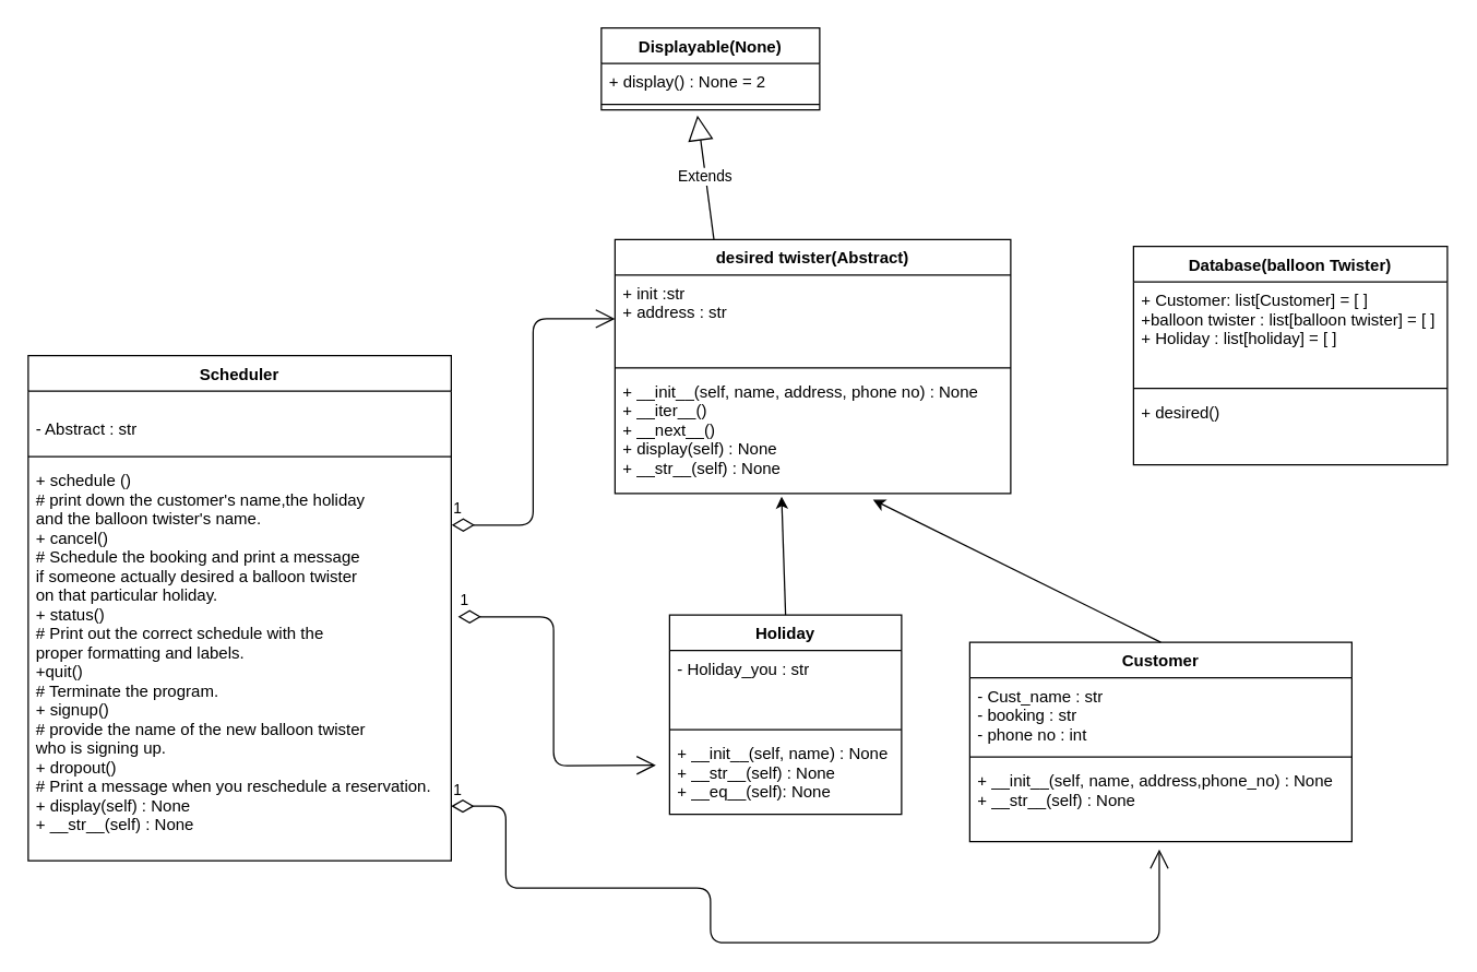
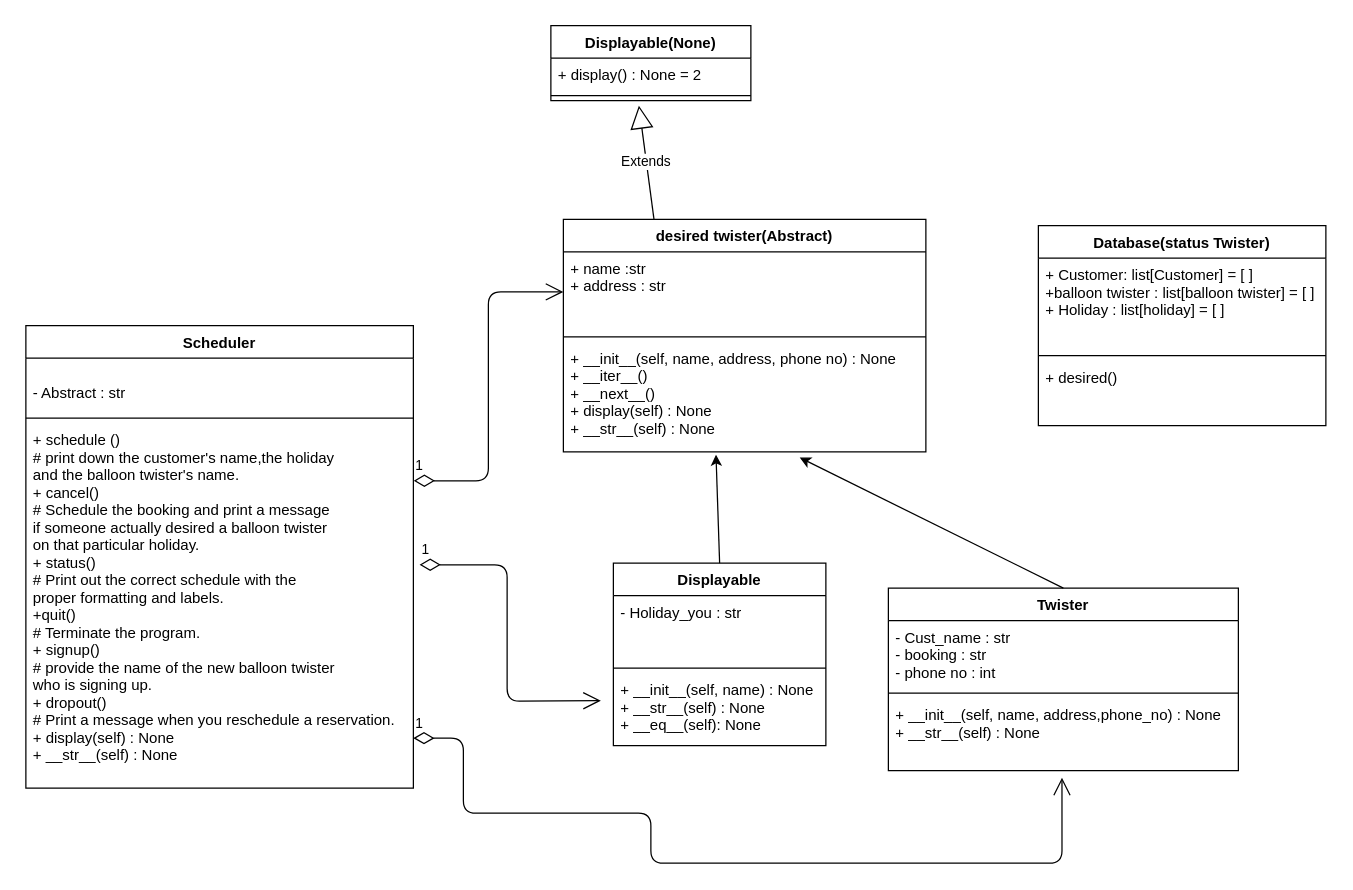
  <mxCell id="0" />
  <mxCell id="1" parent="0" />
- <mxCell id="2" value="Database(balloon Twister)" style="swimlane;fontStyle=1;align=center;verticalAlign=top;childLayout=stackLayout;horizontal=1;startSize=26;horizontalStack=0;resizeParent=1;resizeParentMax=0;resizeLast=0;collapsible=1;marginBottom=0;" parent="1" vertex="1"><mxGeometry x="830" y="180" width="230" height="160" as="geometry" /></mxCell>
+ <mxCell id="2" value="Database(status Twister)" style="swimlane;fontStyle=1;align=center;verticalAlign=top;childLayout=stackLayout;horizontal=1;startSize=26;horizontalStack=0;resizeParent=1;resizeParentMax=0;resizeLast=0;collapsible=1;marginBottom=0;" parent="1" vertex="1"><mxGeometry x="830" y="180" width="230" height="160" as="geometry" /></mxCell>
  <mxCell id="3" value="+ Customer: list[Customer] = [ ]&#10;+balloon twister : list[balloon twister] = [ ]&#10;+ Holiday : list[holiday] = [ ]&#10;" style="text;strokeColor=none;fillColor=none;align=left;verticalAlign=top;spacingLeft=4;spacingRight=4;overflow=hidden;rotatable=0;points=[[0,0.5],[1,0.5]];portConstraint=eastwest;" parent="2" vertex="1"><mxGeometry y="26" width="230" height="74" as="geometry" /></mxCell>
  <mxCell id="4" value="" style="line;strokeWidth=1;fillColor=none;align=left;verticalAlign=middle;spacingTop=-1;spacingLeft=3;spacingRight=3;rotatable=0;labelPosition=right;points=[];portConstraint=eastwest;" parent="2" vertex="1"><mxGeometry y="100" width="230" height="8" as="geometry" /></mxCell>
  <mxCell id="5" value="+ desired()&#10;" style="text;strokeColor=none;fillColor=none;align=left;verticalAlign=top;spacingLeft=4;spacingRight=4;overflow=hidden;rotatable=0;points=[[0,0.5],[1,0.5]];portConstraint=eastwest;" parent="2" vertex="1"><mxGeometry y="108" width="230" height="52" as="geometry" /></mxCell>
  <mxCell id="6" value="Displayable(None)" style="swimlane;fontStyle=1;align=center;verticalAlign=top;childLayout=stackLayout;horizontal=1;startSize=26;horizontalStack=0;resizeParent=1;resizeParentMax=0;resizeLast=0;collapsible=1;marginBottom=0;" parent="1" vertex="1"><mxGeometry x="440" y="20" width="160" height="60" as="geometry" /></mxCell>
  <mxCell id="7" value="+ display() : None = 2" style="text;strokeColor=none;fillColor=none;align=left;verticalAlign=top;spacingLeft=4;spacingRight=4;overflow=hidden;rotatable=0;points=[[0,0.5],[1,0.5]];portConstraint=eastwest;" parent="6" vertex="1"><mxGeometry y="26" width="160" height="26" as="geometry" /></mxCell>
  <mxCell id="8" value="" style="line;strokeWidth=1;fillColor=none;align=left;verticalAlign=middle;spacingTop=-1;spacingLeft=3;spacingRight=3;rotatable=0;labelPosition=right;points=[];portConstraint=eastwest;" parent="6" vertex="1"><mxGeometry y="52" width="160" height="8" as="geometry" /></mxCell>
- <mxCell id="9" value="Holiday" style="swimlane;fontStyle=1;align=center;verticalAlign=top;childLayout=stackLayout;horizontal=1;startSize=26;horizontalStack=0;resizeParent=1;resizeParentMax=0;resizeLast=0;collapsible=1;marginBottom=0;" parent="1" vertex="1"><mxGeometry x="490" y="450" width="170" height="146" as="geometry" /></mxCell>
+ <mxCell id="9" value="Displayable" style="swimlane;fontStyle=1;align=center;verticalAlign=top;childLayout=stackLayout;horizontal=1;startSize=26;horizontalStack=0;resizeParent=1;resizeParentMax=0;resizeLast=0;collapsible=1;marginBottom=0;" parent="1" vertex="1"><mxGeometry x="490" y="450" width="170" height="146" as="geometry" /></mxCell>
  <mxCell id="10" value="- Holiday_you : str" style="text;strokeColor=none;fillColor=none;align=left;verticalAlign=top;spacingLeft=4;spacingRight=4;overflow=hidden;rotatable=0;points=[[0,0.5],[1,0.5]];portConstraint=eastwest;" parent="9" vertex="1"><mxGeometry y="26" width="170" height="54" as="geometry" /></mxCell>
  <mxCell id="11" value="" style="line;strokeWidth=1;fillColor=none;align=left;verticalAlign=middle;spacingTop=-1;spacingLeft=3;spacingRight=3;rotatable=0;labelPosition=right;points=[];portConstraint=eastwest;" parent="9" vertex="1"><mxGeometry y="80" width="170" height="8" as="geometry" /></mxCell>
  <mxCell id="12" value="+ __init__(self, name) : None&#10;+ __str__(self) : None&#10;+ __eq__(self): None" style="text;strokeColor=none;fillColor=none;align=left;verticalAlign=top;spacingLeft=4;spacingRight=4;overflow=hidden;rotatable=0;points=[[0,0.5],[1,0.5]];portConstraint=eastwest;" parent="9" vertex="1"><mxGeometry y="88" width="170" height="58" as="geometry" /></mxCell>
  <mxCell id="13" value="desired twister(Abstract)" style="swimlane;fontStyle=1;align=center;verticalAlign=top;childLayout=stackLayout;horizontal=1;startSize=26;horizontalStack=0;resizeParent=1;resizeParentMax=0;resizeLast=0;collapsible=1;marginBottom=0;" parent="1" vertex="1"><mxGeometry x="450" y="175" width="290" height="186" as="geometry" /></mxCell>
- <mxCell id="14" value="+ init :str&#10;+ address : str" style="text;strokeColor=none;fillColor=none;align=left;verticalAlign=top;spacingLeft=4;spacingRight=4;overflow=hidden;rotatable=0;points=[[0,0.5],[1,0.5]];portConstraint=eastwest;" parent="13" vertex="1"><mxGeometry y="26" width="290" height="64" as="geometry" /></mxCell>
+ <mxCell id="14" value="+ name :str&#10;+ address : str" style="text;strokeColor=none;fillColor=none;align=left;verticalAlign=top;spacingLeft=4;spacingRight=4;overflow=hidden;rotatable=0;points=[[0,0.5],[1,0.5]];portConstraint=eastwest;" parent="13" vertex="1"><mxGeometry y="26" width="290" height="64" as="geometry" /></mxCell>
  <mxCell id="15" value="" style="line;strokeWidth=1;fillColor=none;align=left;verticalAlign=middle;spacingTop=-1;spacingLeft=3;spacingRight=3;rotatable=0;labelPosition=right;points=[];portConstraint=eastwest;" parent="13" vertex="1"><mxGeometry y="90" width="290" height="8" as="geometry" /></mxCell>
  <mxCell id="16" value="+ __init__(self, name, address, phone no) : None&#10;+ __iter__()&#10;+ __next__()&#10;+ display(self) : None&#10;+ __str__(self) : None&#10;&#10;&#10;&#10;" style="text;strokeColor=none;fillColor=none;align=left;verticalAlign=top;spacingLeft=4;spacingRight=4;overflow=hidden;rotatable=0;points=[[0,0.5],[1,0.5]];portConstraint=eastwest;" parent="13" vertex="1"><mxGeometry y="98" width="290" height="88" as="geometry" /></mxCell>
  <mxCell id="17" value="Extends" style="endArrow=block;endSize=16;endFill=0;html=1;entryX=0.44;entryY=1.5;entryDx=0;entryDy=0;entryPerimeter=0;exitX=0.25;exitY=0;exitDx=0;exitDy=0;" parent="1" source="13" target="8" edge="1"><mxGeometry width="160" relative="1" as="geometry"><mxPoint x="190" y="160" as="sourcePoint" /><mxPoint x="350" y="160" as="targetPoint" /></mxGeometry></mxCell>
  <mxCell id="18" value="1" style="endArrow=open;html=1;endSize=12;startArrow=diamondThin;startSize=14;startFill=0;edgeStyle=orthogonalEdgeStyle;align=left;verticalAlign=bottom;exitX=1.016;exitY=0.388;exitDx=0;exitDy=0;exitPerimeter=0;" parent="1" source="23" edge="1"><mxGeometry x="-1" y="3" relative="1" as="geometry"><mxPoint x="346.36" y="542.212" as="sourcePoint" /><mxPoint x="480" y="560" as="targetPoint" /></mxGeometry></mxCell>
  <mxCell id="19" value="1" style="endArrow=open;html=1;endSize=12;startArrow=diamondThin;startSize=14;startFill=0;edgeStyle=orthogonalEdgeStyle;align=left;verticalAlign=bottom;entryX=0;entryY=0.5;entryDx=0;entryDy=0;exitX=1.001;exitY=0.158;exitDx=0;exitDy=0;exitPerimeter=0;" parent="1" source="23" target="14" edge="1"><mxGeometry x="-1" y="3" relative="1" as="geometry"><mxPoint x="347.48" y="484.296" as="sourcePoint" /><mxPoint x="491.15" y="469.984" as="targetPoint" /></mxGeometry></mxCell>
  <mxCell id="20" value="Scheduler" style="swimlane;fontStyle=1;align=center;verticalAlign=top;childLayout=stackLayout;horizontal=1;startSize=26;horizontalStack=0;resizeParent=1;resizeParentMax=0;resizeLast=0;collapsible=1;marginBottom=0;" parent="1" vertex="1"><mxGeometry x="20" y="260" width="310" height="370" as="geometry" /></mxCell>
  <mxCell id="21" value="&#10;- Abstract : str&#10; " style="text;strokeColor=none;fillColor=none;align=left;verticalAlign=top;spacingLeft=4;spacingRight=4;overflow=hidden;rotatable=0;points=[[0,0.5],[1,0.5]];portConstraint=eastwest;" parent="20" vertex="1"><mxGeometry y="26" width="310" height="44" as="geometry" /></mxCell>
  <mxCell id="22" value="" style="line;strokeWidth=1;fillColor=none;align=left;verticalAlign=middle;spacingTop=-1;spacingLeft=3;spacingRight=3;rotatable=0;labelPosition=right;points=[];portConstraint=eastwest;" parent="20" vertex="1"><mxGeometry y="70" width="310" height="8" as="geometry" /></mxCell>
  <mxCell id="23" value="+ schedule ()&#10;# print down the customer's name,the holiday&#10;and the balloon twister's name.&#10;+ cancel()&#10;# Schedule the booking and print a message&#10;if someone actually desired a balloon twister&#10;on that particular holiday.&#10;+ status()&#10;# Print out the correct schedule with the&#10;proper formatting and labels.&#10;+quit()&#10;# Terminate the program.&#10;+ signup()&#10;# provide the name of the new balloon twister &#10;who is signing up.&#10;+ dropout()&#10;# Print a message when you reschedule a reservation.&#10;+ display(self) : None&#10;+ __str__(self) : None&#10;&#10;" style="text;strokeColor=none;fillColor=none;align=left;verticalAlign=top;spacingLeft=4;spacingRight=4;overflow=hidden;rotatable=0;points=[[0,0.5],[1,0.5]];portConstraint=eastwest;" parent="20" vertex="1"><mxGeometry y="78" width="310" height="292" as="geometry" /></mxCell>
- <mxCell id="24" value="Customer" style="swimlane;fontStyle=1;align=center;verticalAlign=top;childLayout=stackLayout;horizontal=1;startSize=26;horizontalStack=0;resizeParent=1;resizeParentMax=0;resizeLast=0;collapsible=1;marginBottom=0;" parent="1" vertex="1"><mxGeometry x="710" y="470" width="280" height="146" as="geometry" /></mxCell>
+ <mxCell id="24" value="Twister" style="swimlane;fontStyle=1;align=center;verticalAlign=top;childLayout=stackLayout;horizontal=1;startSize=26;horizontalStack=0;resizeParent=1;resizeParentMax=0;resizeLast=0;collapsible=1;marginBottom=0;" parent="1" vertex="1"><mxGeometry x="710" y="470" width="280" height="146" as="geometry" /></mxCell>
  <mxCell id="25" value="- Cust_name : str&#10;- booking : str&#10;- phone no : int" style="text;strokeColor=none;fillColor=none;align=left;verticalAlign=top;spacingLeft=4;spacingRight=4;overflow=hidden;rotatable=0;points=[[0,0.5],[1,0.5]];portConstraint=eastwest;" parent="24" vertex="1"><mxGeometry y="26" width="280" height="54" as="geometry" /></mxCell>
  <mxCell id="26" value="" style="line;strokeWidth=1;fillColor=none;align=left;verticalAlign=middle;spacingTop=-1;spacingLeft=3;spacingRight=3;rotatable=0;labelPosition=right;points=[];portConstraint=eastwest;" parent="24" vertex="1"><mxGeometry y="80" width="280" height="8" as="geometry" /></mxCell>
  <mxCell id="27" value="+ __init__(self, name, address,phone_no) : None&#10;+ __str__(self) : None" style="text;strokeColor=none;fillColor=none;align=left;verticalAlign=top;spacingLeft=4;spacingRight=4;overflow=hidden;rotatable=0;points=[[0,0.5],[1,0.5]];portConstraint=eastwest;" parent="24" vertex="1"><mxGeometry y="88" width="280" height="58" as="geometry" /></mxCell>
  <mxCell id="28" value="1" style="endArrow=open;html=1;endSize=12;startArrow=diamondThin;startSize=14;startFill=0;edgeStyle=orthogonalEdgeStyle;align=left;verticalAlign=bottom;exitX=1.016;exitY=0.388;exitDx=0;exitDy=0;exitPerimeter=0;entryX=0.496;entryY=1.097;entryDx=0;entryDy=0;entryPerimeter=0;" parent="1" target="27" edge="1"><mxGeometry x="-1" y="3" relative="1" as="geometry"><mxPoint x="330" y="589.996" as="sourcePoint" /><mxPoint x="475.04" y="678.7" as="targetPoint" /><Array as="points"><mxPoint x="370" y="590" /><mxPoint x="370" y="650" /><mxPoint x="520" y="650" /><mxPoint x="520" y="690" /><mxPoint x="849" y="690" /></Array></mxGeometry></mxCell>
  <mxCell id="29" value="" style="endArrow=classic;html=1;exitX=0.5;exitY=0;exitDx=0;exitDy=0;entryX=0.421;entryY=1.025;entryDx=0;entryDy=0;entryPerimeter=0;" edge="1" parent="1" source="9" target="16"><mxGeometry width="50" height="50" relative="1" as="geometry"><mxPoint x="390" y="440" as="sourcePoint" /><mxPoint x="440" y="390" as="targetPoint" /></mxGeometry></mxCell>
  <mxCell id="30" value="" style="endArrow=classic;html=1;exitX=0.5;exitY=0;exitDx=0;exitDy=0;entryX=0.652;entryY=1.052;entryDx=0;entryDy=0;entryPerimeter=0;" edge="1" parent="1" source="24" target="16"><mxGeometry width="50" height="50" relative="1" as="geometry"><mxPoint x="585" y="460" as="sourcePoint" /><mxPoint x="582.09" y="373.2" as="targetPoint" /></mxGeometry></mxCell>
